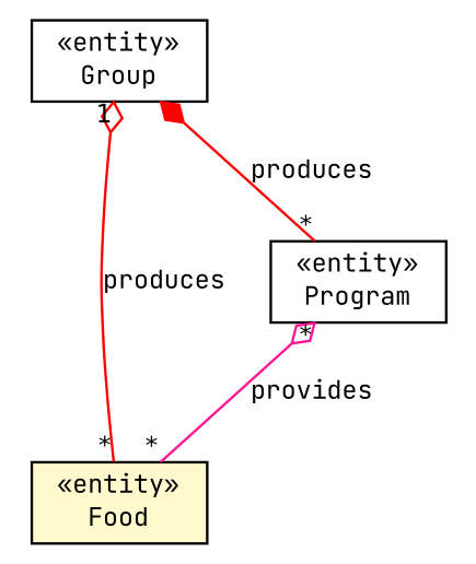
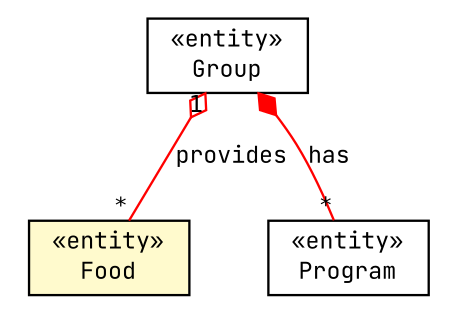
  digraph {
    fontname="JetBrains Mono"
    nodesep=0.25
    ranksep=0.5
    node [fontcolor=black fontname="JetBrains Mono" fontsize=10.0 shape=plaintext]
    edge [arrowhead=none arrowtail=ediamond color=red dir=both fontcolor=black fontname="JetBrains Mono" fontsize=10.0 headlabel="*" headport=p labelfontname=Helvetica labelfontsize=10 tailport=p]
    n1 [label=<<table title="hu.sch.kfc.server.domain.Food" border="0" cellborder="1" cellspacing="0" cellpadding="2" port="p" bgcolor="lemonChiffon" href="./Food.html"> 		<tr><td><table border="0" cellspacing="0" cellpadding="1"> <tr><td align="center" balign="center"> &#171;entity&#187; </td></tr> <tr><td align="center" balign="center"> Food </td></tr> 		</table></td></tr> 		</table>>]
    n2 [label=<<table title="hu.sch.kfc.server.domain.Group" border="0" cellborder="1" cellspacing="0" cellpadding="2" port="p" href="./Group.html"> 		<tr><td><table border="0" cellspacing="0" cellpadding="1"> <tr><td align="center" balign="center"> &#171;entity&#187; </td></tr> <tr><td align="center" balign="center"> Group </td></tr> 		</table></td></tr> 		</table>>]
    n3 [label=<<table title="hu.sch.kfc.server.domain.Program" border="0" cellborder="1" cellspacing="0" cellpadding="2" port="p" href="./Program.html"> 		<tr><td><table border="0" cellspacing="0" cellpadding="1"> <tr><td align="center" balign="center"> &#171;entity&#187; </td></tr> <tr><td align="center" balign="center"> Program </td></tr> 		</table></td></tr> 		</table>>]
-   n2 -> n1 [label=produces taillabel=1]
-   n2 -> n3 [arrowtail=diamond label=produces]
-   n3 -> n1 [color=deeppink label=provides taillabel="*"]
+   n2 -> n1 [label=provides taillabel=1]
+   n2 -> n3 [arrowtail=diamond label=has]
  }
